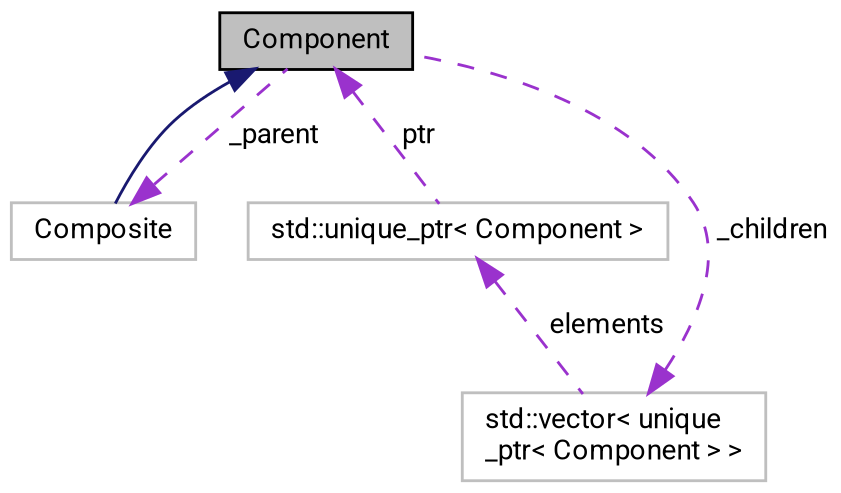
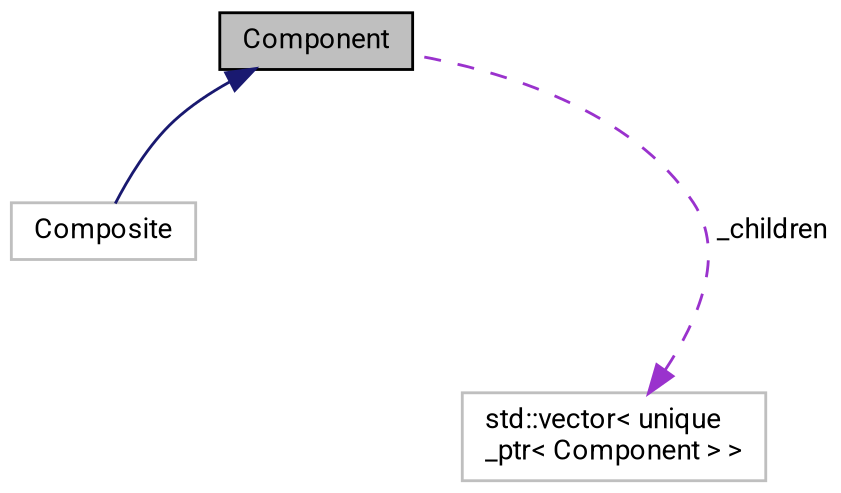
  digraph {
    fontname=Roboto
    node [color=grey75 fillcolor=white fontname=Roboto fontsize=10 shape=record style=filled]
    edge [color=darkorchid3 dir=back fontname=Roboto fontsize=10 labelfontname=Helvetica labelfontsize=10 style=dashed]
    n1 [color=black fillcolor=grey75 fontcolor=black height=0.2 label=Component width=0.4]
    n2 [height=0.2 label=Composite width=0.4]
-   n3 [height=0.2 label="std::unique_ptr\< Component \>" width=0.4]
    n4 [height=0.2 label="std::vector\< unique\l_ptr\< Component \> \>" width=0.4]
    n1 -> n2 [color=midnightblue style=solid]
-   n1 -> n3 [label=" ptr"]
-   n2 -> n1 [label=" _parent"]
-   n3 -> n4 [label=" elements"]
    n4 -> n1 [label=" _children"]
  }
